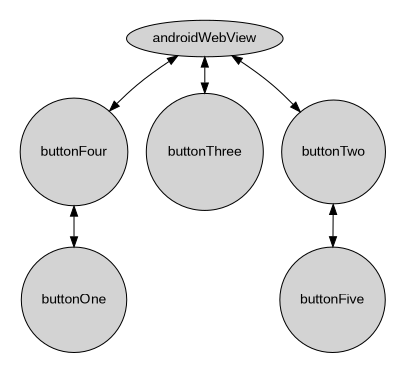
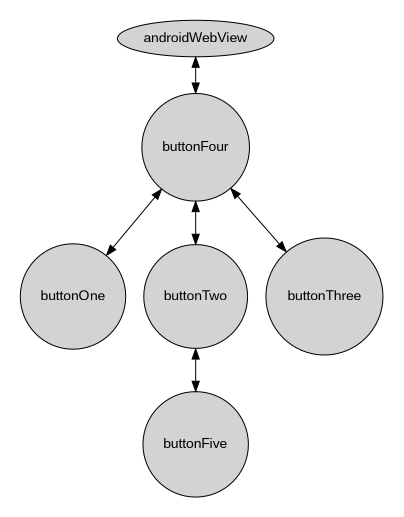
  digraph {
    fontname="Liberation Sans"
    node [fontname="Liberation Sans" shape=circle style=filled]
    edge [dir=both fontname="Liberation Sans"]
    n1 [label=buttonOne]
    n2 [label=buttonTwo]
    n3 [label=buttonThree]
    n4 [label=buttonFour]
    n5 [label=buttonFive]
    n6 [label=androidWebView shape=ellipse]
    subgraph cluster_1 {
      rank=same
      style=invis
      n1
      n2
      n3
      n4
      n5
    }
    subgraph cluster_2 {
      rank=same
      style=invis
      n6
    }
    n2 -> n5
    n4 -> n1
-   n6 -> n2
-   n6 -> n3
+   n4 -> n2
+   n4 -> n3
    n6 -> n4
  }
